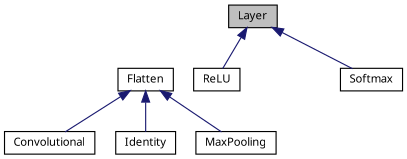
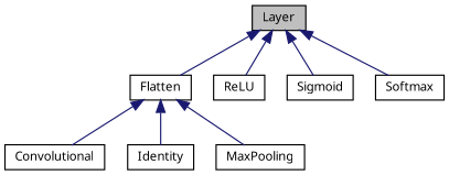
  digraph {
    fontname="Noto Sans"
    node [color=black fillcolor=white fontname="Noto Sans" fontsize=10 shape=record style=filled]
    edge [color=midnightblue dir=back fontname="Noto Sans" fontsize=10 labelfontname=Helvetica labelfontsize=10 style=solid]
    n1 [fillcolor=grey75 fontcolor=black height=0.2 label=Layer width=0.4]
    n2 [height=0.2 label=Flatten width=0.4]
    n3 [height=0.2 label=ReLU width=0.4]
+   n4 [height=0.2 label=Sigmoid width=0.4]
    n5 [height=0.2 label=Softmax width=0.4]
    n6 [height=0.2 label=Convolutional width=0.4]
    n7 [height=0.2 label=Identity width=0.4]
    n8 [height=0.2 label=MaxPooling width=0.4]
+   n1 -> n2
    n1 -> n3
+   n1 -> n4
    n1 -> n5
    n2 -> n6
    n2 -> n7
    n2 -> n8
  }
